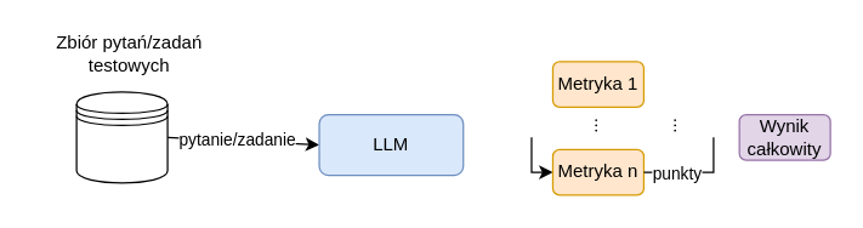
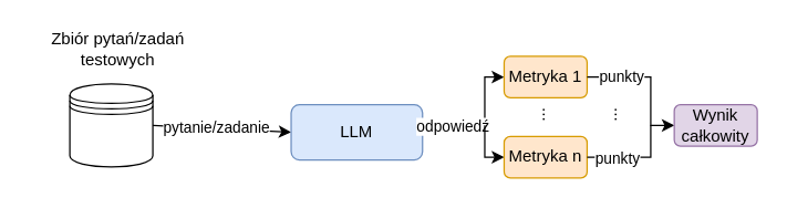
  <mxCell id="0" />
  <mxCell id="1" parent="0" />
  <mxCell id="2" value="" style="shape=datastore;whiteSpace=wrap;html=1;" vertex="1" parent="1"><mxGeometry x="50" y="60" width="60" height="60" as="geometry" /></mxCell>
  <mxCell id="3" value="Zbiór pytań/zadań testowych" style="text;html=1;align=center;verticalAlign=middle;whiteSpace=wrap;rounded=0;" vertex="1" parent="1"><mxGeometry x="20" y="20" width="130" height="30" as="geometry" /></mxCell>
  <mxCell id="4" value="" style="endArrow=classic;html=1;rounded=0;exitX=1;exitY=0.5;exitDx=0;exitDy=0;entryX=0;entryY=0.5;entryDx=0;entryDy=0;" edge="1" parent="1" source="2" target="6"><mxGeometry width="50" height="50" relative="1" as="geometry"><mxPoint x="350" y="150" as="sourcePoint" /><mxPoint x="230" y="90" as="targetPoint" /></mxGeometry></mxCell>
  <mxCell id="5" value="pytanie/zadanie" style="edgeLabel;html=1;align=center;verticalAlign=middle;resizable=0;points=[];" vertex="1" connectable="0" parent="4"><mxGeometry x="-0.137" y="3" relative="1" as="geometry"><mxPoint x="2" y="2" as="offset" /></mxGeometry></mxCell>
  <mxCell id="6" value="LLM" style="rounded=1;whiteSpace=wrap;html=1;fillColor=#dae8fc;strokeColor=#6c8ebf;" vertex="1" parent="1"><mxGeometry x="210" y="75" width="95" height="40" as="geometry" /></mxCell>
+ <mxCell id="7" value="" style="endArrow=classic;html=1;rounded=0;exitX=1;exitY=0.5;exitDx=0;exitDy=0;entryX=0;entryY=0.5;entryDx=0;entryDy=0;" edge="1" parent="1" source="6" target="9"><mxGeometry width="50" height="50" relative="1" as="geometry"><mxPoint x="290" y="80" as="sourcePoint" /><mxPoint x="370" y="50" as="targetPoint" /><Array as="points"><mxPoint x="350" y="90" /><mxPoint x="350" y="55" /></Array></mxGeometry></mxCell>
+ <mxCell id="8" value="odpowiedź" style="edgeLabel;html=1;align=center;verticalAlign=middle;resizable=0;points=[];" vertex="1" connectable="0" parent="7"><mxGeometry x="-0.182" y="-1" relative="1" as="geometry"><mxPoint x="-17" y="-1" as="offset" /></mxGeometry></mxCell>
  <mxCell id="9" value="Metryka 1" style="rounded=1;whiteSpace=wrap;html=1;fillColor=#ffe6cc;strokeColor=#d79b00;" vertex="1" parent="1"><mxGeometry x="364" y="40" width="60" height="30" as="geometry" /></mxCell>
  <mxCell id="10" value="..." style="text;html=1;align=center;verticalAlign=middle;whiteSpace=wrap;rounded=0;horizontal=0;" vertex="1" parent="1"><mxGeometry x="372" y="68" width="35" height="30" as="geometry" /></mxCell>
  <mxCell id="11" value="" style="endArrow=classic;html=1;rounded=0;entryX=0;entryY=0.5;entryDx=0;entryDy=0;" edge="1" parent="1" target="12"><mxGeometry width="50" height="50" relative="1" as="geometry"><mxPoint x="350" y="90" as="sourcePoint" /><mxPoint x="350" y="120" as="targetPoint" /><Array as="points"><mxPoint x="350" y="113" /></Array></mxGeometry></mxCell>
  <mxCell id="12" value="Metryka n" style="rounded=1;whiteSpace=wrap;html=1;fillColor=#ffe6cc;strokeColor=#d79b00;" vertex="1" parent="1"><mxGeometry x="364" y="98" width="60" height="30" as="geometry" /></mxCell>
+ <mxCell id="13" value="" style="endArrow=classic;html=1;rounded=0;exitX=1;exitY=0.5;exitDx=0;exitDy=0;entryX=0;entryY=0.5;entryDx=0;entryDy=0;" edge="1" parent="1" source="9" target="15"><mxGeometry width="50" height="50" relative="1" as="geometry"><mxPoint x="440" y="70" as="sourcePoint" /><mxPoint x="480" y="90" as="targetPoint" /><Array as="points"><mxPoint x="430" y="55" /><mxPoint x="470" y="55" /><mxPoint x="470" y="90" /></Array></mxGeometry></mxCell>
+ <mxCell id="14" value="punkty" style="edgeLabel;html=1;align=center;verticalAlign=middle;resizable=0;points=[];" vertex="1" connectable="0" parent="13"><mxGeometry x="-0.462" y="-1" relative="1" as="geometry"><mxPoint x="-2" y="-2" as="offset" /></mxGeometry></mxCell>
  <mxCell id="15" value="Wynik całkowity" style="rounded=1;whiteSpace=wrap;html=1;fillColor=#e1d5e7;strokeColor=#9673a6;" vertex="1" parent="1"><mxGeometry x="487" y="75" width="60" height="30" as="geometry" /></mxCell>
  <mxCell id="16" value="" style="endArrow=none;html=1;rounded=0;exitX=1;exitY=0.5;exitDx=0;exitDy=0;" edge="1" parent="1" source="12"><mxGeometry width="50" height="50" relative="1" as="geometry"><mxPoint x="340" y="90" as="sourcePoint" /><mxPoint x="470" y="90" as="targetPoint" /><Array as="points"><mxPoint x="470" y="113" /></Array></mxGeometry></mxCell>
  <mxCell id="17" value="punkty" style="edgeLabel;html=1;align=center;verticalAlign=middle;resizable=0;points=[];" vertex="1" connectable="0" parent="16"><mxGeometry x="-0.411" relative="1" as="geometry"><mxPoint x="1" as="offset" /></mxGeometry></mxCell>
  <mxCell id="18" value="..." style="text;html=1;align=center;verticalAlign=middle;whiteSpace=wrap;rounded=0;horizontal=0;" vertex="1" parent="1"><mxGeometry x="424" y="68" width="35" height="30" as="geometry" /></mxCell>
